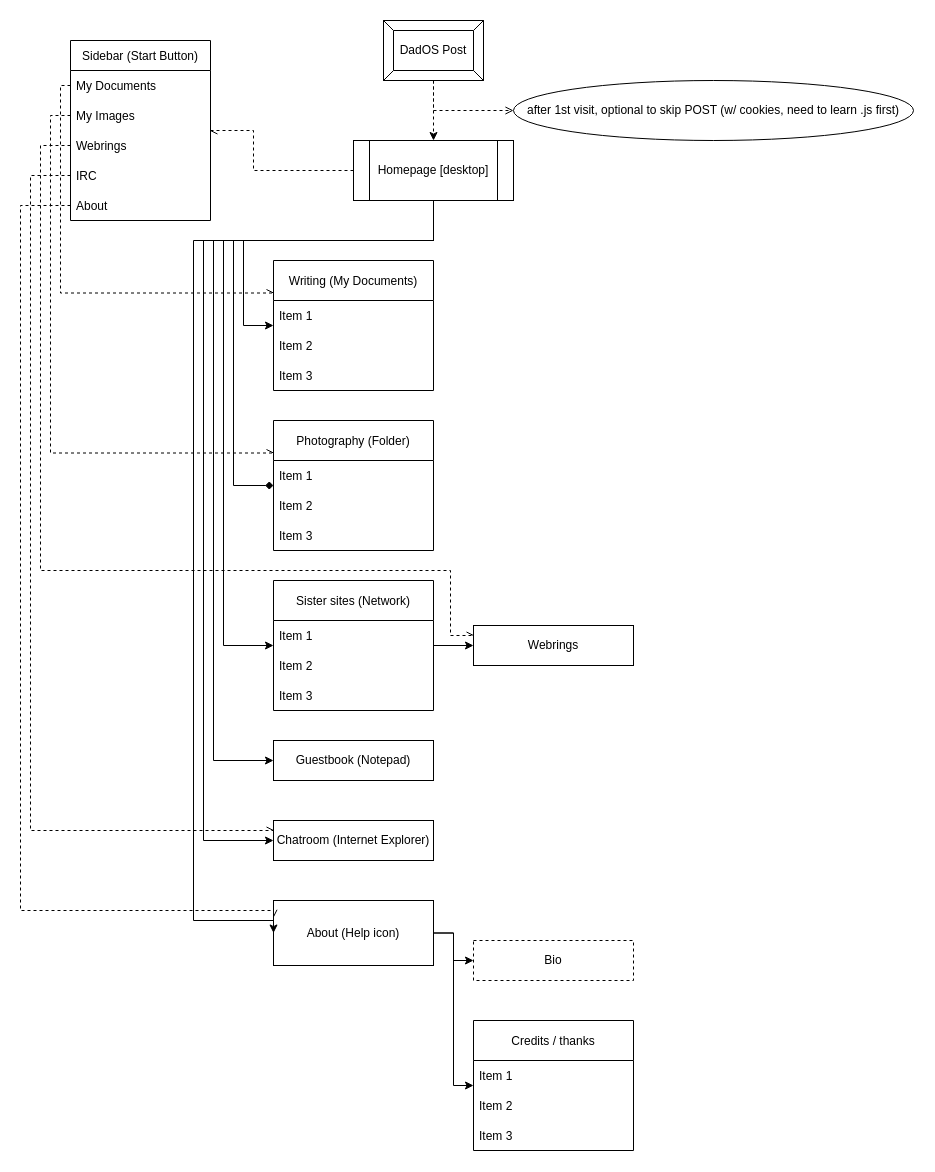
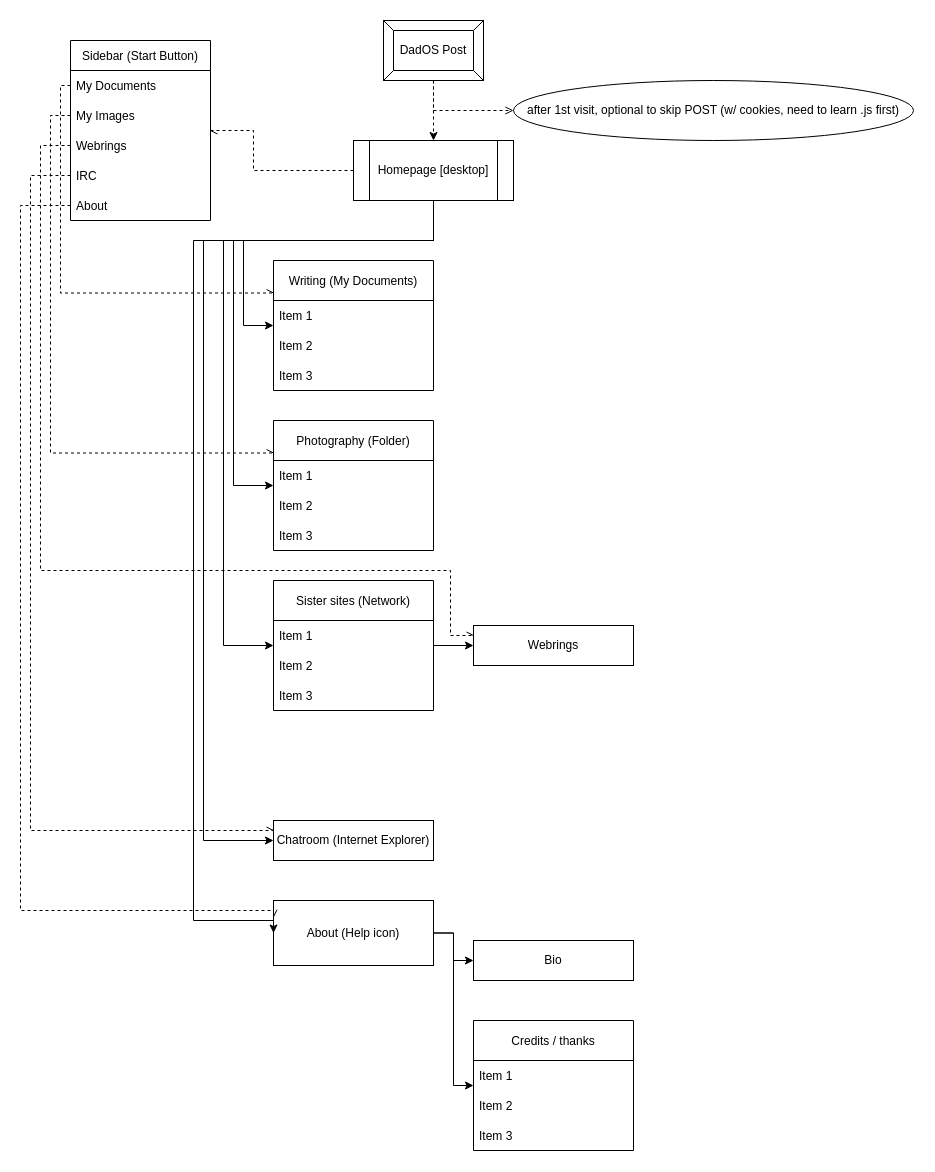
  <mxCell id="0" />
  <mxCell id="1" parent="0" />
  <mxCell id="2" value="" style="group" vertex="1" connectable="0" parent="1"><mxGeometry x="20" y="20" width="893" height="1130" as="geometry" /></mxCell>
  <mxCell id="3" value="Homepage [desktop]" style="shape=process;whiteSpace=wrap;html=1;backgroundOutline=1;fontFamily=Helvetica;fontSize=12;fontColor=default;align=center;strokeColor=default;fillColor=default;" parent="2" vertex="1"><mxGeometry x="333" y="120" width="160" height="60" as="geometry" /></mxCell>
  <mxCell id="4" value="Writing (My Documents)" style="swimlane;fontStyle=0;childLayout=stackLayout;horizontal=1;startSize=40;horizontalStack=0;resizeParent=1;resizeParentMax=0;resizeLast=0;collapsible=1;marginBottom=0;" parent="2" vertex="1"><mxGeometry x="253" y="240" width="160" height="130" as="geometry"><mxRectangle x="700" y="200" width="160" height="40" as="alternateBounds" /></mxGeometry></mxCell>
  <mxCell id="5" value="Item 1" style="text;strokeColor=none;fillColor=none;align=left;verticalAlign=middle;spacingLeft=4;spacingRight=4;overflow=hidden;points=[[0,0.5],[1,0.5]];portConstraint=eastwest;rotatable=0;" parent="4" vertex="1"><mxGeometry y="40" width="160" height="30" as="geometry" /></mxCell>
  <mxCell id="6" value="Item 2" style="text;strokeColor=none;fillColor=none;align=left;verticalAlign=middle;spacingLeft=4;spacingRight=4;overflow=hidden;points=[[0,0.5],[1,0.5]];portConstraint=eastwest;rotatable=0;" parent="4" vertex="1"><mxGeometry y="70" width="160" height="30" as="geometry" /></mxCell>
  <mxCell id="7" value="Item 3" style="text;strokeColor=none;fillColor=none;align=left;verticalAlign=middle;spacingLeft=4;spacingRight=4;overflow=hidden;points=[[0,0.5],[1,0.5]];portConstraint=eastwest;rotatable=0;" parent="4" vertex="1"><mxGeometry y="100" width="160" height="30" as="geometry" /></mxCell>
  <mxCell id="8" style="edgeStyle=orthogonalEdgeStyle;rounded=0;orthogonalLoop=1;jettySize=auto;html=1;exitX=0.5;exitY=1;exitDx=0;exitDy=0;entryX=0;entryY=0.5;entryDx=0;entryDy=0;" parent="2" source="3" target="4" edge="1"><mxGeometry relative="1" as="geometry"><mxPoint x="-107" y="240" as="targetPoint" /><Array as="points"><mxPoint x="413" y="220" /><mxPoint x="223" y="220" /><mxPoint x="223" y="305" /></Array></mxGeometry></mxCell>
  <mxCell id="9" value="Photography (Folder)" style="swimlane;fontStyle=0;childLayout=stackLayout;horizontal=1;startSize=40;horizontalStack=0;resizeParent=1;resizeParentMax=0;resizeLast=0;collapsible=1;marginBottom=0;" parent="2" vertex="1"><mxGeometry x="253" y="400" width="160" height="130" as="geometry"><mxRectangle x="700" y="360" width="160" height="40" as="alternateBounds" /></mxGeometry></mxCell>
  <mxCell id="10" value="Item 1" style="text;strokeColor=none;fillColor=none;align=left;verticalAlign=middle;spacingLeft=4;spacingRight=4;overflow=hidden;points=[[0,0.5],[1,0.5]];portConstraint=eastwest;rotatable=0;" parent="9" vertex="1"><mxGeometry y="40" width="160" height="30" as="geometry" /></mxCell>
  <mxCell id="11" value="Item 2" style="text;strokeColor=none;fillColor=none;align=left;verticalAlign=middle;spacingLeft=4;spacingRight=4;overflow=hidden;points=[[0,0.5],[1,0.5]];portConstraint=eastwest;rotatable=0;" parent="9" vertex="1"><mxGeometry y="70" width="160" height="30" as="geometry" /></mxCell>
  <mxCell id="12" value="Item 3" style="text;strokeColor=none;fillColor=none;align=left;verticalAlign=middle;spacingLeft=4;spacingRight=4;overflow=hidden;points=[[0,0.5],[1,0.5]];portConstraint=eastwest;rotatable=0;" parent="9" vertex="1"><mxGeometry y="100" width="160" height="30" as="geometry" /></mxCell>
- <mxCell id="13" style="edgeStyle=orthogonalEdgeStyle;rounded=0;orthogonalLoop=1;jettySize=auto;html=1;entryX=0;entryY=0.5;entryDx=0;entryDy=0;exitX=0.5;exitY=1;exitDx=0;exitDy=0;endArrow=diamond;" parent="2" source="3" target="9" edge="1"><mxGeometry relative="1" as="geometry"><Array as="points"><mxPoint x="413" y="220" /><mxPoint x="213" y="220" /><mxPoint x="213" y="465" /></Array></mxGeometry></mxCell>
- <mxCell id="14" value="Guestbook (Notepad)" style="rounded=0;whiteSpace=wrap;html=1;" parent="2" vertex="1"><mxGeometry x="253" y="720" width="160" height="40" as="geometry" /></mxCell>
- <mxCell id="15" style="edgeStyle=orthogonalEdgeStyle;rounded=0;orthogonalLoop=1;jettySize=auto;html=1;entryX=0;entryY=0.5;entryDx=0;entryDy=0;exitX=0.5;exitY=1;exitDx=0;exitDy=0;" parent="2" source="3" target="14" edge="1"><mxGeometry relative="1" as="geometry"><Array as="points"><mxPoint x="413" y="220" /><mxPoint x="193" y="220" /><mxPoint x="193" y="740" /></Array></mxGeometry></mxCell>
+ <mxCell id="13" style="edgeStyle=orthogonalEdgeStyle;rounded=0;orthogonalLoop=1;jettySize=auto;html=1;entryX=0;entryY=0.5;entryDx=0;entryDy=0;exitX=0.5;exitY=1;exitDx=0;exitDy=0;" parent="2" source="3" target="9" edge="1"><mxGeometry relative="1" as="geometry"><Array as="points"><mxPoint x="413" y="220" /><mxPoint x="213" y="220" /><mxPoint x="213" y="465" /></Array></mxGeometry></mxCell>
  <mxCell id="16" value="Sidebar (Start Button)" style="swimlane;fontStyle=0;childLayout=stackLayout;horizontal=1;startSize=30;horizontalStack=0;resizeParent=1;resizeParentMax=0;resizeLast=0;collapsible=1;marginBottom=0;" parent="2" vertex="1"><mxGeometry x="50" y="20" width="140" height="180" as="geometry"><mxRectangle x="520" y="160" width="160" height="30" as="alternateBounds" /></mxGeometry></mxCell>
  <mxCell id="17" value="My Documents" style="text;strokeColor=none;fillColor=none;align=left;verticalAlign=middle;spacingLeft=4;spacingRight=4;overflow=hidden;points=[[0,0.5],[1,0.5]];portConstraint=eastwest;rotatable=0;" parent="16" vertex="1"><mxGeometry y="30" width="140" height="30" as="geometry" /></mxCell>
  <mxCell id="18" value="My Images" style="text;strokeColor=none;fillColor=none;align=left;verticalAlign=middle;spacingLeft=4;spacingRight=4;overflow=hidden;points=[[0,0.5],[1,0.5]];portConstraint=eastwest;rotatable=0;" parent="16" vertex="1"><mxGeometry y="60" width="140" height="30" as="geometry" /></mxCell>
  <mxCell id="19" value="Webrings" style="text;strokeColor=none;fillColor=none;align=left;verticalAlign=middle;spacingLeft=4;spacingRight=4;overflow=hidden;points=[[0,0.5],[1,0.5]];portConstraint=eastwest;rotatable=0;" parent="16" vertex="1"><mxGeometry y="90" width="140" height="30" as="geometry" /></mxCell>
  <mxCell id="20" value="IRC" style="text;strokeColor=none;fillColor=none;align=left;verticalAlign=middle;spacingLeft=4;spacingRight=4;overflow=hidden;points=[[0,0.5],[1,0.5]];portConstraint=eastwest;rotatable=0;" parent="16" vertex="1"><mxGeometry y="120" width="140" height="30" as="geometry" /></mxCell>
  <mxCell id="21" value="About" style="text;strokeColor=none;fillColor=none;align=left;verticalAlign=middle;spacingLeft=4;spacingRight=4;overflow=hidden;points=[[0,0.5],[1,0.5]];portConstraint=eastwest;rotatable=0;" parent="16" vertex="1"><mxGeometry y="150" width="140" height="30" as="geometry" /></mxCell>
  <mxCell id="22" style="edgeStyle=orthogonalEdgeStyle;rounded=0;orthogonalLoop=1;jettySize=auto;html=1;entryX=1;entryY=0.5;entryDx=0;entryDy=0;dashed=1;exitX=0;exitY=0.5;exitDx=0;exitDy=0;endArrow=openAsync;endFill=0;" parent="2" source="3" target="16" edge="1"><mxGeometry relative="1" as="geometry"><mxPoint x="153" y="120" as="targetPoint" /><Array as="points"><mxPoint x="233" y="150" /><mxPoint x="233" y="110" /></Array></mxGeometry></mxCell>
  <mxCell id="23" value="Sister sites (Network)" style="swimlane;fontStyle=0;childLayout=stackLayout;horizontal=1;startSize=40;horizontalStack=0;resizeParent=1;resizeParentMax=0;resizeLast=0;collapsible=1;marginBottom=0;" parent="2" vertex="1"><mxGeometry x="253" y="560" width="160" height="130" as="geometry"><mxRectangle x="723" y="630" width="160" height="40" as="alternateBounds" /></mxGeometry></mxCell>
  <mxCell id="24" value="Item 1" style="text;strokeColor=none;fillColor=none;align=left;verticalAlign=middle;spacingLeft=4;spacingRight=4;overflow=hidden;points=[[0,0.5],[1,0.5]];portConstraint=eastwest;rotatable=0;" parent="23" vertex="1"><mxGeometry y="40" width="160" height="30" as="geometry" /></mxCell>
  <mxCell id="25" value="Item 2" style="text;strokeColor=none;fillColor=none;align=left;verticalAlign=middle;spacingLeft=4;spacingRight=4;overflow=hidden;points=[[0,0.5],[1,0.5]];portConstraint=eastwest;rotatable=0;" parent="23" vertex="1"><mxGeometry y="70" width="160" height="30" as="geometry" /></mxCell>
  <mxCell id="26" value="Item 3" style="text;strokeColor=none;fillColor=none;align=left;verticalAlign=middle;spacingLeft=4;spacingRight=4;overflow=hidden;points=[[0,0.5],[1,0.5]];portConstraint=eastwest;rotatable=0;" parent="23" vertex="1"><mxGeometry y="100" width="160" height="30" as="geometry" /></mxCell>
  <mxCell id="27" style="edgeStyle=orthogonalEdgeStyle;rounded=0;orthogonalLoop=1;jettySize=auto;html=1;entryX=0;entryY=0.5;entryDx=0;entryDy=0;exitX=0.5;exitY=1;exitDx=0;exitDy=0;" parent="2" source="3" target="23" edge="1"><mxGeometry relative="1" as="geometry"><Array as="points"><mxPoint x="413" y="220" /><mxPoint x="203" y="220" /><mxPoint x="203" y="625" /></Array></mxGeometry></mxCell>
  <mxCell id="28" style="edgeStyle=orthogonalEdgeStyle;rounded=0;orthogonalLoop=1;jettySize=auto;html=1;entryX=0;entryY=0.5;entryDx=0;entryDy=0;" parent="2" source="23" target="32" edge="1"><mxGeometry relative="1" as="geometry"><mxPoint x="453" y="590" as="sourcePoint" /></mxGeometry></mxCell>
  <mxCell id="29" value="About (Help icon)" style="rounded=0;whiteSpace=wrap;html=1;" parent="2" vertex="1"><mxGeometry x="253" y="880" width="160" height="65" as="geometry" /></mxCell>
  <mxCell id="30" style="edgeStyle=orthogonalEdgeStyle;rounded=0;orthogonalLoop=1;jettySize=auto;html=1;entryX=0;entryY=0.5;entryDx=0;entryDy=0;exitX=0.5;exitY=1;exitDx=0;exitDy=0;" parent="2" source="3" target="29" edge="1"><mxGeometry relative="1" as="geometry"><Array as="points"><mxPoint x="413" y="220" /><mxPoint x="173" y="220" /><mxPoint x="173" y="900" /></Array></mxGeometry></mxCell>
  <mxCell id="31" style="edgeStyle=orthogonalEdgeStyle;rounded=0;orthogonalLoop=1;jettySize=auto;html=1;dashed=1;entryX=0;entryY=0.25;entryDx=0;entryDy=0;endArrow=openAsync;endFill=0;exitX=0;exitY=0.5;exitDx=0;exitDy=0;" parent="2" source="21" target="29" edge="1"><mxGeometry relative="1" as="geometry"><mxPoint x="130" y="880" as="targetPoint" /><Array as="points"><mxPoint y="185" /><mxPoint y="890" /></Array></mxGeometry></mxCell>
  <mxCell id="32" value="Webrings" style="rounded=0;whiteSpace=wrap;html=1;" parent="2" vertex="1"><mxGeometry x="453" y="605" width="160" height="40" as="geometry" /></mxCell>
- <mxCell id="33" value="Bio" style="rounded=0;whiteSpace=wrap;html=1;dashed=1;" parent="2" vertex="1"><mxGeometry x="453" y="920" width="160" height="40" as="geometry" /></mxCell>
+ <mxCell id="33" value="Bio" style="rounded=0;whiteSpace=wrap;html=1;" parent="2" vertex="1"><mxGeometry x="453" y="920" width="160" height="40" as="geometry" /></mxCell>
  <mxCell id="34" value="Chatroom (Internet Explorer)" style="rounded=0;whiteSpace=wrap;html=1;" parent="2" vertex="1"><mxGeometry x="253" y="800" width="160" height="40" as="geometry" /></mxCell>
  <mxCell id="35" value="Credits / thanks" style="swimlane;fontStyle=0;childLayout=stackLayout;horizontal=1;startSize=40;horizontalStack=0;resizeParent=1;resizeParentMax=0;resizeLast=0;collapsible=1;marginBottom=0;" parent="2" vertex="1"><mxGeometry x="453" y="1000" width="160" height="130" as="geometry"><mxRectangle x="920" y="960" width="160" height="40" as="alternateBounds" /></mxGeometry></mxCell>
  <mxCell id="36" value="Item 1" style="text;strokeColor=none;fillColor=none;align=left;verticalAlign=middle;spacingLeft=4;spacingRight=4;overflow=hidden;points=[[0,0.5],[1,0.5]];portConstraint=eastwest;rotatable=0;" parent="35" vertex="1"><mxGeometry y="40" width="160" height="30" as="geometry" /></mxCell>
  <mxCell id="37" value="Item 2" style="text;strokeColor=none;fillColor=none;align=left;verticalAlign=middle;spacingLeft=4;spacingRight=4;overflow=hidden;points=[[0,0.5],[1,0.5]];portConstraint=eastwest;rotatable=0;" parent="35" vertex="1"><mxGeometry y="70" width="160" height="30" as="geometry" /></mxCell>
  <mxCell id="38" value="Item 3" style="text;strokeColor=none;fillColor=none;align=left;verticalAlign=middle;spacingLeft=4;spacingRight=4;overflow=hidden;points=[[0,0.5],[1,0.5]];portConstraint=eastwest;rotatable=0;" parent="35" vertex="1"><mxGeometry y="100" width="160" height="30" as="geometry" /></mxCell>
  <mxCell id="39" style="edgeStyle=orthogonalEdgeStyle;rounded=0;orthogonalLoop=1;jettySize=auto;html=1;dashed=1;" parent="2" source="40" target="3" edge="1"><mxGeometry relative="1" as="geometry" /></mxCell>
  <mxCell id="40" value="DadOS Post" style="labelPosition=center;verticalLabelPosition=middle;align=center;html=1;shape=mxgraph.basic.button;dx=10;whiteSpace=wrap;" parent="2" vertex="1"><mxGeometry x="363" width="100" height="60" as="geometry" /></mxCell>
  <mxCell id="41" style="edgeStyle=orthogonalEdgeStyle;rounded=0;orthogonalLoop=1;jettySize=auto;html=1;entryX=0;entryY=0.5;entryDx=0;entryDy=0;" parent="2" source="29" target="33" edge="1"><mxGeometry relative="1" as="geometry" /></mxCell>
  <mxCell id="42" value="after 1st visit, optional to skip POST (w/ cookies, need to learn .js first)" style="ellipse;whiteSpace=wrap;html=1;" vertex="1" parent="2"><mxGeometry x="493" y="60" width="400" height="60" as="geometry" /></mxCell>
  <mxCell id="43" style="edgeStyle=orthogonalEdgeStyle;rounded=0;orthogonalLoop=1;jettySize=auto;html=1;entryX=0;entryY=0.25;entryDx=0;entryDy=0;dashed=1;endArrow=openAsync;endFill=0;" edge="1" parent="2" source="20" target="34"><mxGeometry relative="1" as="geometry"><Array as="points"><mxPoint x="10" y="155" /><mxPoint x="10" y="810" /></Array></mxGeometry></mxCell>
  <mxCell id="44" style="edgeStyle=orthogonalEdgeStyle;rounded=0;orthogonalLoop=1;jettySize=auto;html=1;entryX=0;entryY=0.5;entryDx=0;entryDy=0;" parent="2" source="3" target="34" edge="1"><mxGeometry relative="1" as="geometry"><Array as="points"><mxPoint x="413" y="220" /><mxPoint x="183" y="220" /><mxPoint x="183" y="820" /></Array></mxGeometry></mxCell>
  <mxCell id="45" style="edgeStyle=orthogonalEdgeStyle;rounded=0;orthogonalLoop=1;jettySize=auto;html=1;entryX=0;entryY=0.25;entryDx=0;entryDy=0;dashed=1;endArrow=openAsync;endFill=0;" edge="1" parent="2" source="19" target="32"><mxGeometry relative="1" as="geometry"><Array as="points"><mxPoint x="20" y="125" /><mxPoint x="20" y="550" /><mxPoint x="430" y="550" /><mxPoint x="430" y="615" /></Array></mxGeometry></mxCell>
  <mxCell id="46" style="edgeStyle=orthogonalEdgeStyle;rounded=0;orthogonalLoop=1;jettySize=auto;html=1;endArrow=classic;endFill=1;entryX=0;entryY=0.5;entryDx=0;entryDy=0;" parent="2" source="29" target="35" edge="1"><mxGeometry relative="1" as="geometry"><mxPoint x="393" y="1030" as="targetPoint" /></mxGeometry></mxCell>
  <mxCell id="47" style="edgeStyle=orthogonalEdgeStyle;rounded=0;orthogonalLoop=1;jettySize=auto;html=1;entryX=0;entryY=0.25;entryDx=0;entryDy=0;dashed=1;endArrow=openAsync;endFill=0;" edge="1" parent="2" source="18" target="9"><mxGeometry relative="1" as="geometry"><Array as="points"><mxPoint x="30" y="95" /><mxPoint x="30" y="433" /></Array></mxGeometry></mxCell>
  <mxCell id="48" style="edgeStyle=orthogonalEdgeStyle;rounded=0;orthogonalLoop=1;jettySize=auto;html=1;dashed=1;endArrow=open;endFill=0;" edge="1" parent="2" source="40" target="42"><mxGeometry relative="1" as="geometry"><Array as="points"><mxPoint x="413" y="90" /></Array></mxGeometry></mxCell>
  <mxCell id="49" style="edgeStyle=orthogonalEdgeStyle;rounded=0;orthogonalLoop=1;jettySize=auto;html=1;entryX=0;entryY=0.25;entryDx=0;entryDy=0;dashed=1;endArrow=openAsync;endFill=0;" edge="1" parent="2" source="17" target="4"><mxGeometry relative="1" as="geometry"><Array as="points"><mxPoint x="40" y="65" /><mxPoint x="40" y="273" /></Array></mxGeometry></mxCell>
